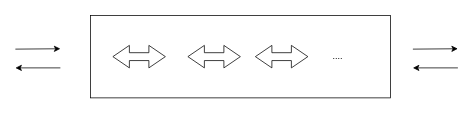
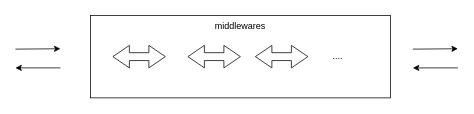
  <mxCell id="0" />
  <mxCell id="1" parent="0" />
  <mxCell id="2" value="" style="endArrow=classic;html=1;rounded=0;" edge="1" parent="1"><mxGeometry width="50" height="50" relative="1" as="geometry"><mxPoint x="20" y="65" as="sourcePoint" /><mxPoint x="80" y="64.5" as="targetPoint" /></mxGeometry></mxCell>
  <mxCell id="3" value="" style="rounded=0;whiteSpace=wrap;html=1;" vertex="1" parent="1"><mxGeometry x="120" y="20" width="400" height="110" as="geometry" /></mxCell>
  <mxCell id="4" value="" style="endArrow=classic;html=1;rounded=0;" edge="1" parent="1"><mxGeometry width="50" height="50" relative="1" as="geometry"><mxPoint x="550" y="65" as="sourcePoint" /><mxPoint x="610" y="64.5" as="targetPoint" /></mxGeometry></mxCell>
  <mxCell id="5" value="" style="endArrow=classic;html=1;rounded=0;" edge="1" parent="1"><mxGeometry width="50" height="50" relative="1" as="geometry"><mxPoint x="610" y="90" as="sourcePoint" /><mxPoint x="550" y="90" as="targetPoint" /></mxGeometry></mxCell>
  <mxCell id="6" value="" style="endArrow=classic;html=1;rounded=0;" edge="1" parent="1"><mxGeometry width="50" height="50" relative="1" as="geometry"><mxPoint x="80" y="90" as="sourcePoint" /><mxPoint x="20" y="90" as="targetPoint" /></mxGeometry></mxCell>
+ <mxCell id="7" value="middlewares" style="text;html=1;strokeColor=none;fillColor=none;align=center;verticalAlign=middle;whiteSpace=wrap;rounded=0;" vertex="1" parent="1"><mxGeometry x="290" y="20" width="60" height="30" as="geometry" /></mxCell>
  <mxCell id="8" value="" style="html=1;shadow=0;dashed=0;align=center;verticalAlign=middle;shape=mxgraph.arrows2.twoWayArrow;dy=0.65;dx=22;" vertex="1" parent="1"><mxGeometry x="150" y="60" width="70" height="30" as="geometry" /></mxCell>
  <mxCell id="9" value="" style="html=1;shadow=0;dashed=0;align=center;verticalAlign=middle;shape=mxgraph.arrows2.twoWayArrow;dy=0.65;dx=22;" vertex="1" parent="1"><mxGeometry x="250" y="60" width="70" height="30" as="geometry" /></mxCell>
  <mxCell id="10" value="" style="html=1;shadow=0;dashed=0;align=center;verticalAlign=middle;shape=mxgraph.arrows2.twoWayArrow;dy=0.65;dx=22;" vertex="1" parent="1"><mxGeometry x="340" y="60" width="70" height="30" as="geometry" /></mxCell>
  <mxCell id="11" value="...." style="text;html=1;strokeColor=none;fillColor=none;align=center;verticalAlign=middle;whiteSpace=wrap;rounded=0;" vertex="1" parent="1"><mxGeometry x="420" y="60" width="60" height="30" as="geometry" /></mxCell>
